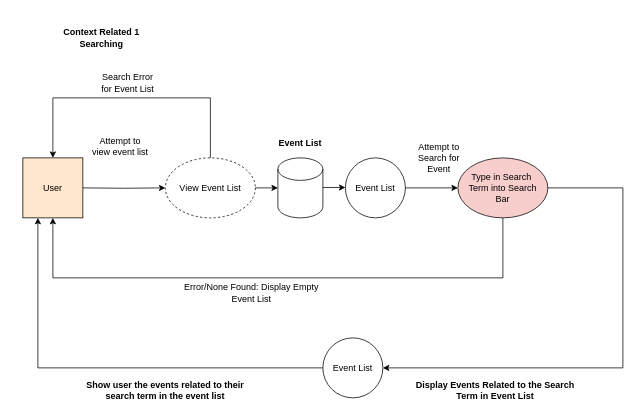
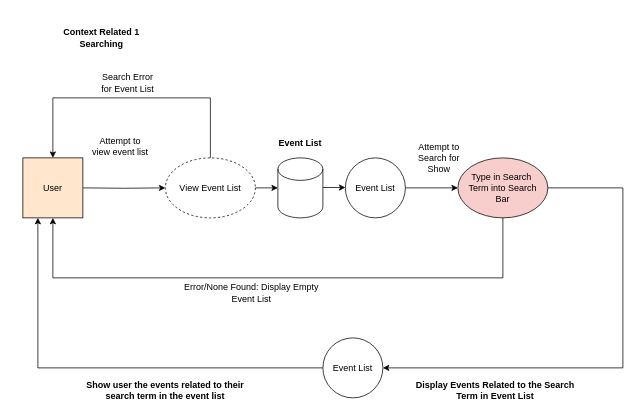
  <mxCell id="0" />
  <mxCell id="1" parent="0" />
  <mxCell id="2" value="&lt;b&gt;Context Related 1&lt;br&gt;Searching&lt;br&gt;&lt;/b&gt;" style="text;html=1;strokeColor=none;fillColor=none;align=center;verticalAlign=middle;whiteSpace=wrap;rounded=0;" parent="1" vertex="1"><mxGeometry x="20" y="20" width="230" height="60" as="geometry" /></mxCell>
  <mxCell id="3" style="edgeStyle=orthogonalEdgeStyle;rounded=0;orthogonalLoop=1;jettySize=auto;html=1;exitX=1;exitY=0.5;exitDx=0;exitDy=0;entryX=0;entryY=0.5;entryDx=0;entryDy=0;" parent="1" target="6" edge="1"><mxGeometry relative="1" as="geometry"><mxPoint x="110" y="250" as="sourcePoint" /></mxGeometry></mxCell>
  <mxCell id="4" value="User" style="whiteSpace=wrap;html=1;aspect=fixed;fillColor=#ffe6cc;" parent="1" vertex="1"><mxGeometry x="30" y="210" width="80" height="80" as="geometry" /></mxCell>
  <mxCell id="5" style="edgeStyle=orthogonalEdgeStyle;rounded=0;orthogonalLoop=1;jettySize=auto;html=1;exitX=1;exitY=0.5;exitDx=0;exitDy=0;entryX=0;entryY=0.5;entryDx=0;entryDy=0;" parent="1" source="6" edge="1"><mxGeometry relative="1" as="geometry"><mxPoint x="370" y="250" as="targetPoint" /></mxGeometry></mxCell>
  <mxCell id="6" value="View Event List" style="ellipse;whiteSpace=wrap;html=1;dashed=1;" parent="1" vertex="1"><mxGeometry x="220" y="210" width="120" height="80" as="geometry" /></mxCell>
  <mxCell id="7" value="" style="endArrow=classic;html=1;entryX=0.5;entryY=0;entryDx=0;entryDy=0;" parent="1" edge="1"><mxGeometry width="50" height="50" relative="1" as="geometry"><mxPoint x="70" y="130" as="sourcePoint" /><mxPoint x="70" y="210" as="targetPoint" /></mxGeometry></mxCell>
  <mxCell id="8" value="" style="endArrow=none;html=1;" parent="1" edge="1"><mxGeometry width="50" height="50" relative="1" as="geometry"><mxPoint x="50" y="490" as="sourcePoint" /><mxPoint x="430" y="490" as="targetPoint" /></mxGeometry></mxCell>
  <mxCell id="9" value="" style="endArrow=classic;html=1;entryX=0.5;entryY=1;entryDx=0;entryDy=0;" parent="1" edge="1"><mxGeometry width="50" height="50" relative="1" as="geometry"><mxPoint x="70" y="370" as="sourcePoint" /><mxPoint x="70" y="290" as="targetPoint" /></mxGeometry></mxCell>
  <mxCell id="10" value="&lt;b&gt;Show user the events related to their search term in the event list&lt;/b&gt;" style="text;html=1;strokeColor=none;fillColor=none;align=center;verticalAlign=middle;whiteSpace=wrap;rounded=0;" parent="1" vertex="1"><mxGeometry x="110" y="510" width="220" height="20" as="geometry" /></mxCell>
  <mxCell id="11" value="" style="endArrow=classic;html=1;exitX=1;exitY=0.5;exitDx=0;exitDy=0;entryX=0;entryY=0.5;entryDx=0;entryDy=0;" parent="1" edge="1"><mxGeometry width="50" height="50" relative="1" as="geometry"><mxPoint x="430" y="249.5" as="sourcePoint" /><mxPoint x="460" y="249.5" as="targetPoint" /><Array as="points" /></mxGeometry></mxCell>
  <mxCell id="12" value="Event List" style="ellipse;whiteSpace=wrap;html=1;aspect=fixed;" parent="1" vertex="1"><mxGeometry x="460" y="210" width="80" height="80" as="geometry" /></mxCell>
  <mxCell id="13" value="Type in Search&amp;nbsp;&lt;br&gt;Term into Search&lt;br&gt;Bar" style="ellipse;whiteSpace=wrap;html=1;fillColor=#f8cecc;" parent="1" vertex="1"><mxGeometry x="610" y="210" width="120" height="80" as="geometry" /></mxCell>
  <mxCell id="14" value="" style="endArrow=classic;html=1;entryX=0;entryY=0.5;entryDx=0;entryDy=0;exitX=1;exitY=0.5;exitDx=0;exitDy=0;" parent="1" source="12" target="13" edge="1"><mxGeometry width="50" height="50" relative="1" as="geometry"><mxPoint x="370" y="330" as="sourcePoint" /><mxPoint x="420" y="280" as="targetPoint" /></mxGeometry></mxCell>
  <mxCell id="15" value="Attempt to view event list" style="text;html=1;strokeColor=none;fillColor=none;align=center;verticalAlign=middle;whiteSpace=wrap;rounded=0;" parent="1" vertex="1"><mxGeometry x="120" y="185" width="80" height="20" as="geometry" /></mxCell>
  <mxCell id="16" value="" style="shape=cylinder3;whiteSpace=wrap;html=1;boundedLbl=1;backgroundOutline=1;size=15;" parent="1" vertex="1"><mxGeometry x="370" y="210" width="60" height="80" as="geometry" /></mxCell>
  <mxCell id="17" value="&lt;b&gt;Event List&lt;/b&gt;" style="text;html=1;strokeColor=none;fillColor=none;align=center;verticalAlign=middle;whiteSpace=wrap;rounded=0;" parent="1" vertex="1"><mxGeometry x="360" y="180" width="80" height="20" as="geometry" /></mxCell>
- <mxCell id="18" value="Attempt to Search for Event" style="text;html=1;strokeColor=none;fillColor=none;align=center;verticalAlign=middle;whiteSpace=wrap;rounded=0;" parent="1" vertex="1"><mxGeometry x="550" y="200" width="70" height="20" as="geometry" /></mxCell>
+ <mxCell id="18" value="Attempt to Search for Show" style="text;html=1;strokeColor=none;fillColor=none;align=center;verticalAlign=middle;whiteSpace=wrap;rounded=0;" parent="1" vertex="1"><mxGeometry x="550" y="200" width="70" height="20" as="geometry" /></mxCell>
  <mxCell id="19" style="edgeStyle=orthogonalEdgeStyle;rounded=0;orthogonalLoop=1;jettySize=auto;html=1;exitX=0.5;exitY=1;exitDx=0;exitDy=0;" parent="1" source="4" target="4" edge="1"><mxGeometry relative="1" as="geometry" /></mxCell>
  <mxCell id="20" value="" style="endArrow=none;html=1;" parent="1" edge="1"><mxGeometry width="50" height="50" relative="1" as="geometry"><mxPoint x="830" y="450" as="sourcePoint" /><mxPoint x="830" y="250" as="targetPoint" /></mxGeometry></mxCell>
  <mxCell id="21" value="" style="endArrow=none;html=1;" parent="1" edge="1"><mxGeometry width="50" height="50" relative="1" as="geometry"><mxPoint x="70" y="130" as="sourcePoint" /><mxPoint x="280" y="130" as="targetPoint" /></mxGeometry></mxCell>
  <mxCell id="22" value="" style="endArrow=none;html=1;" parent="1" source="6" edge="1"><mxGeometry width="50" height="50" relative="1" as="geometry"><mxPoint x="420" y="310" as="sourcePoint" /><mxPoint x="280" y="130" as="targetPoint" /></mxGeometry></mxCell>
  <mxCell id="23" value="" style="endArrow=none;html=1;" parent="1" edge="1"><mxGeometry width="50" height="50" relative="1" as="geometry"><mxPoint x="70" y="370" as="sourcePoint" /><mxPoint x="670" y="370" as="targetPoint" /></mxGeometry></mxCell>
  <mxCell id="24" value="" style="endArrow=none;html=1;entryX=0.5;entryY=1;entryDx=0;entryDy=0;" parent="1" target="13" edge="1"><mxGeometry width="50" height="50" relative="1" as="geometry"><mxPoint x="670" y="370" as="sourcePoint" /><mxPoint x="470" y="260" as="targetPoint" /></mxGeometry></mxCell>
  <mxCell id="25" value="" style="endArrow=classic;html=1;entryX=0.25;entryY=1;entryDx=0;entryDy=0;" parent="1" target="4" edge="1"><mxGeometry width="50" height="50" relative="1" as="geometry"><mxPoint x="50" y="490" as="sourcePoint" /><mxPoint x="470" y="260" as="targetPoint" /></mxGeometry></mxCell>
  <mxCell id="26" value="" style="endArrow=none;html=1;entryX=0.5;entryY=1;entryDx=0;entryDy=0;entryPerimeter=0;" parent="1" edge="1"><mxGeometry width="50" height="50" relative="1" as="geometry"><mxPoint x="830" y="490" as="sourcePoint" /><mxPoint x="830" y="450" as="targetPoint" /></mxGeometry></mxCell>
  <mxCell id="27" value="Search Error for Event List" style="text;html=1;strokeColor=none;fillColor=none;align=center;verticalAlign=middle;whiteSpace=wrap;rounded=0;" parent="1" vertex="1"><mxGeometry x="130" y="100" width="80" height="20" as="geometry" /></mxCell>
  <mxCell id="28" value="Error/None Found: Display Empty Event List" style="text;html=1;strokeColor=none;fillColor=none;align=center;verticalAlign=middle;whiteSpace=wrap;rounded=0;" parent="1" vertex="1"><mxGeometry x="230" y="380" width="210" height="20" as="geometry" /></mxCell>
  <mxCell id="29" value="" style="endArrow=none;html=1;entryX=1;entryY=0.5;entryDx=0;entryDy=0;" parent="1" target="13" edge="1"><mxGeometry width="50" height="50" relative="1" as="geometry"><mxPoint x="830" y="250" as="sourcePoint" /><mxPoint x="840" y="260" as="targetPoint" /></mxGeometry></mxCell>
  <mxCell id="30" value="Event List" style="ellipse;whiteSpace=wrap;html=1;aspect=fixed;" parent="1" vertex="1"><mxGeometry x="430" y="450" width="80" height="80" as="geometry" /></mxCell>
  <mxCell id="31" value="" style="endArrow=classic;html=1;entryX=1;entryY=0.5;entryDx=0;entryDy=0;" parent="1" target="30" edge="1"><mxGeometry width="50" height="50" relative="1" as="geometry"><mxPoint x="830" y="490" as="sourcePoint" /><mxPoint x="60" y="300" as="targetPoint" /></mxGeometry></mxCell>
  <mxCell id="32" value="&lt;b&gt;Display Events Related to the Search Term in Event List&lt;/b&gt;" style="text;html=1;strokeColor=none;fillColor=none;align=center;verticalAlign=middle;whiteSpace=wrap;rounded=0;" parent="1" vertex="1"><mxGeometry x="550" y="510" width="220" height="20" as="geometry" /></mxCell>
